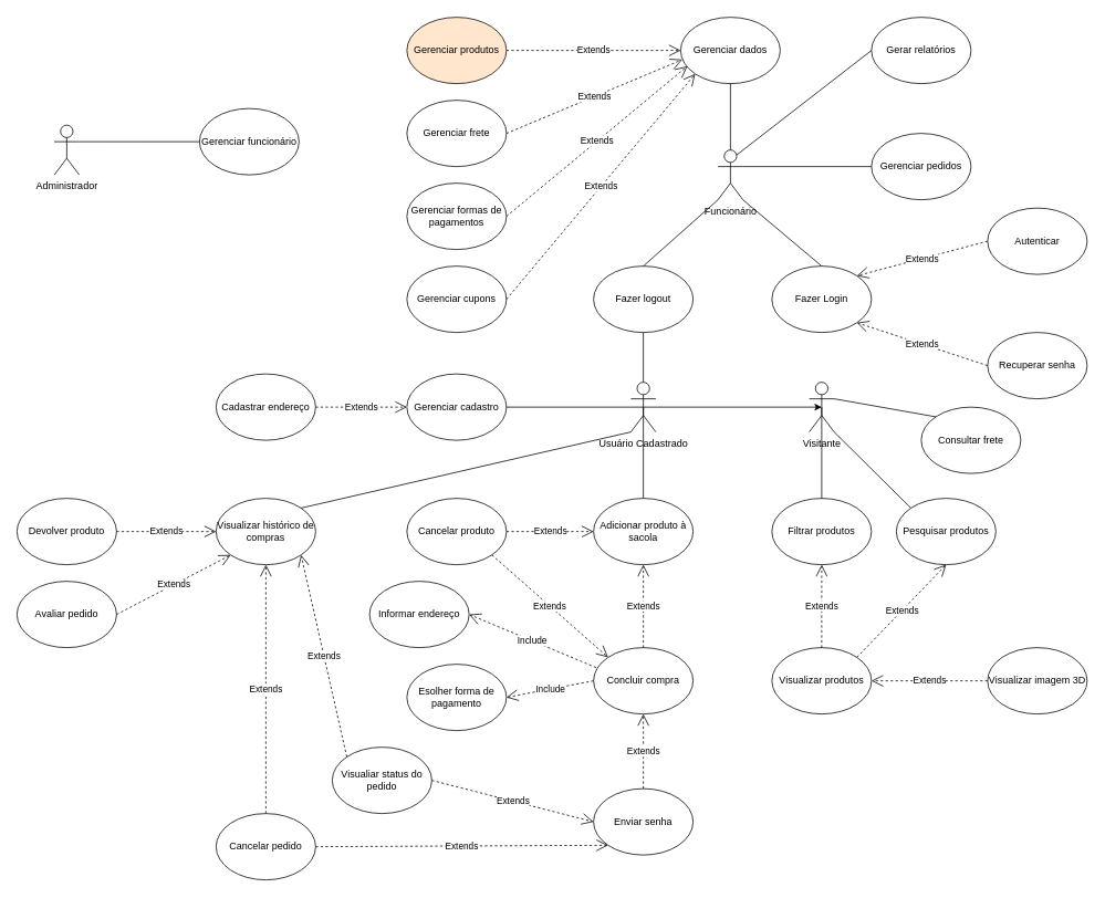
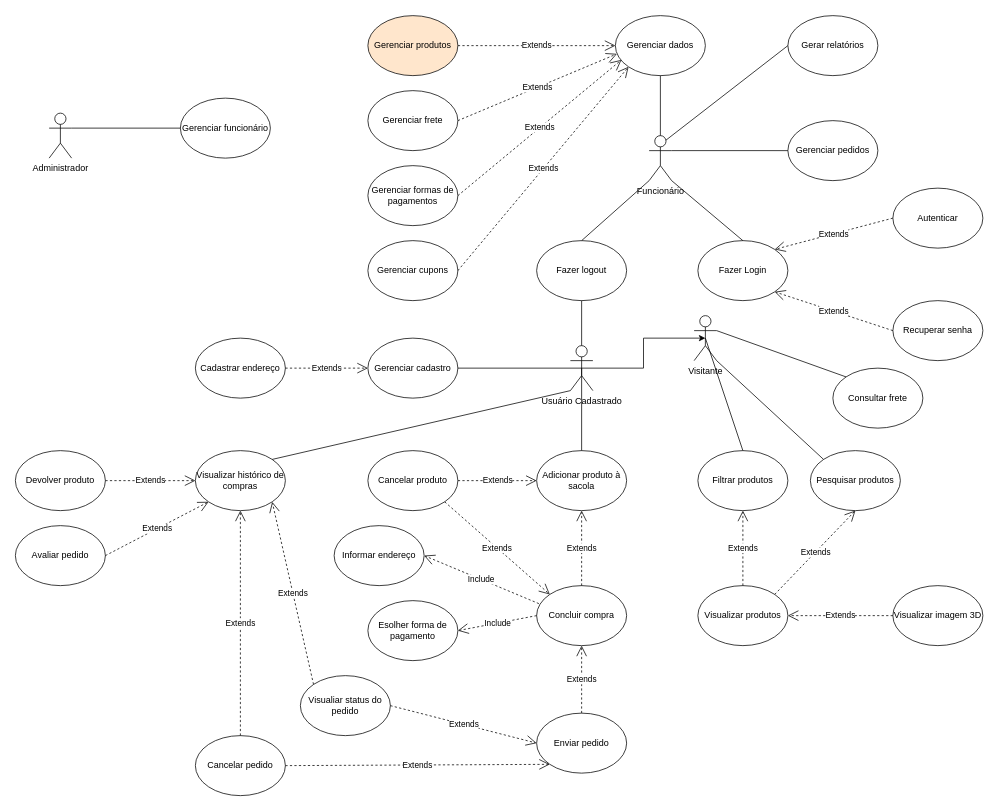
  <mxCell id="0" />
  <mxCell id="1" parent="0" />
  <mxCell id="2" value="Funcionário" style="shape=umlActor;verticalLabelPosition=bottom;verticalAlign=top;html=1;outlineConnect=0;" vertex="1" parent="1"><mxGeometry x="865" y="180" width="30" height="60" as="geometry" /></mxCell>
- <mxCell id="3" value="Visitante&lt;div&gt;&lt;br&gt;&lt;/div&gt;" style="shape=umlActor;verticalLabelPosition=bottom;verticalAlign=top;html=1;outlineConnect=0;" vertex="1" parent="1"><mxGeometry x="975" y="460" width="30" height="60" as="geometry" /></mxCell>
+ <mxCell id="3" value="Visitante&lt;div&gt;&lt;br&gt;&lt;/div&gt;" style="shape=umlActor;verticalLabelPosition=bottom;verticalAlign=top;html=1;outlineConnect=0;" vertex="1" parent="1"><mxGeometry x="925" y="420" width="30" height="60" as="geometry" /></mxCell>
  <mxCell id="4" value="Usuário Cadastrado" style="shape=umlActor;verticalLabelPosition=bottom;verticalAlign=top;html=1;outlineConnect=0;" vertex="1" parent="1"><mxGeometry x="760" y="460" width="30" height="60" as="geometry" /></mxCell>
  <mxCell id="5" style="edgeStyle=orthogonalEdgeStyle;rounded=0;orthogonalLoop=1;jettySize=auto;html=1;exitX=0.5;exitY=0.5;exitDx=0;exitDy=0;exitPerimeter=0;entryX=0.5;entryY=0.5;entryDx=0;entryDy=0;entryPerimeter=0;" edge="1" parent="1" source="4" target="3"><mxGeometry relative="1" as="geometry" /></mxCell>
  <mxCell id="6" value="Fazer Login" style="ellipse;whiteSpace=wrap;html=1;" vertex="1" parent="1"><mxGeometry x="930" y="320" width="120" height="80" as="geometry" /></mxCell>
  <mxCell id="7" value="Autenticar" style="ellipse;whiteSpace=wrap;html=1;" vertex="1" parent="1"><mxGeometry x="1190" y="250" width="120" height="80" as="geometry" /></mxCell>
  <mxCell id="8" value="Recuperar senha" style="ellipse;whiteSpace=wrap;html=1;" vertex="1" parent="1"><mxGeometry x="1190" y="400" width="120" height="80" as="geometry" /></mxCell>
  <mxCell id="9" value="Fazer logout" style="ellipse;whiteSpace=wrap;html=1;" vertex="1" parent="1"><mxGeometry x="715" y="320" width="120" height="80" as="geometry" /></mxCell>
  <mxCell id="10" value="Gerenciar dados" style="ellipse;whiteSpace=wrap;html=1;" vertex="1" parent="1"><mxGeometry x="820" y="20" width="120" height="80" as="geometry" /></mxCell>
  <mxCell id="11" value="Gerenciar produtos" style="ellipse;whiteSpace=wrap;html=1;fillColor=#ffe6cc;" vertex="1" parent="1"><mxGeometry x="490" y="20" width="120" height="80" as="geometry" /></mxCell>
  <mxCell id="12" value="Gerenciar frete" style="ellipse;whiteSpace=wrap;html=1;" vertex="1" parent="1"><mxGeometry x="490" y="120" width="120" height="80" as="geometry" /></mxCell>
  <mxCell id="13" value="Gerenciar formas de pagamentos" style="ellipse;whiteSpace=wrap;html=1;" vertex="1" parent="1"><mxGeometry x="490" y="220" width="120" height="80" as="geometry" /></mxCell>
  <mxCell id="14" value="Gerar relatórios" style="ellipse;whiteSpace=wrap;html=1;" vertex="1" parent="1"><mxGeometry x="1050" y="20" width="120" height="80" as="geometry" /></mxCell>
  <mxCell id="15" value="Gerenciar cupons" style="ellipse;whiteSpace=wrap;html=1;" vertex="1" parent="1"><mxGeometry x="490" y="320" width="120" height="80" as="geometry" /></mxCell>
  <mxCell id="16" value="Gerenciar pedidos" style="ellipse;whiteSpace=wrap;html=1;" vertex="1" parent="1"><mxGeometry x="1050" y="160" width="120" height="80" as="geometry" /></mxCell>
  <mxCell id="17" value="Extends" style="endArrow=open;endSize=12;dashed=1;html=1;rounded=0;exitX=0;exitY=0.5;exitDx=0;exitDy=0;entryX=1;entryY=1;entryDx=0;entryDy=0;" edge="1" parent="1" source="8" target="6"><mxGeometry width="160" relative="1" as="geometry"><mxPoint x="870" y="380" as="sourcePoint" /><mxPoint x="1030" y="380" as="targetPoint" /></mxGeometry></mxCell>
  <mxCell id="18" value="Extends" style="endArrow=open;endSize=12;dashed=1;html=1;rounded=0;exitX=0;exitY=0.5;exitDx=0;exitDy=0;entryX=1;entryY=0;entryDx=0;entryDy=0;" edge="1" parent="1" source="7" target="6"><mxGeometry width="160" relative="1" as="geometry"><mxPoint x="1200" y="372" as="sourcePoint" /><mxPoint x="1050" y="320" as="targetPoint" /></mxGeometry></mxCell>
  <mxCell id="19" value="" style="endArrow=none;html=1;rounded=0;exitX=1;exitY=1;exitDx=0;exitDy=0;exitPerimeter=0;entryX=0.5;entryY=0;entryDx=0;entryDy=0;" edge="1" parent="1" source="2" target="6"><mxGeometry width="50" height="50" relative="1" as="geometry"><mxPoint x="920" y="410" as="sourcePoint" /><mxPoint x="970" y="360" as="targetPoint" /></mxGeometry></mxCell>
  <mxCell id="20" value="" style="endArrow=none;html=1;rounded=0;entryX=0;entryY=1;entryDx=0;entryDy=0;entryPerimeter=0;exitX=0.5;exitY=0;exitDx=0;exitDy=0;" edge="1" parent="1" source="9" target="2"><mxGeometry width="50" height="50" relative="1" as="geometry"><mxPoint x="920" y="410" as="sourcePoint" /><mxPoint x="970" y="360" as="targetPoint" /></mxGeometry></mxCell>
  <mxCell id="21" value="" style="endArrow=none;html=1;rounded=0;exitX=0.5;exitY=0;exitDx=0;exitDy=0;exitPerimeter=0;entryX=0.5;entryY=1;entryDx=0;entryDy=0;" edge="1" parent="1" source="4" target="9"><mxGeometry width="50" height="50" relative="1" as="geometry"><mxPoint x="920" y="410" as="sourcePoint" /><mxPoint x="970" y="360" as="targetPoint" /></mxGeometry></mxCell>
  <mxCell id="22" value="" style="endArrow=none;html=1;rounded=0;entryX=0.5;entryY=1;entryDx=0;entryDy=0;exitX=0.5;exitY=0;exitDx=0;exitDy=0;exitPerimeter=0;" edge="1" parent="1" source="2" target="10"><mxGeometry width="50" height="50" relative="1" as="geometry"><mxPoint x="835" y="160" as="sourcePoint" /><mxPoint x="885" y="110" as="targetPoint" /></mxGeometry></mxCell>
  <mxCell id="23" value="" style="endArrow=none;html=1;rounded=0;entryX=0;entryY=0.5;entryDx=0;entryDy=0;exitX=0.75;exitY=0.1;exitDx=0;exitDy=0;exitPerimeter=0;" edge="1" parent="1" source="2" target="14"><mxGeometry width="50" height="50" relative="1" as="geometry"><mxPoint x="920" y="310" as="sourcePoint" /><mxPoint x="970" y="260" as="targetPoint" /></mxGeometry></mxCell>
  <mxCell id="24" value="" style="endArrow=none;html=1;rounded=0;entryX=0;entryY=0.5;entryDx=0;entryDy=0;exitX=1;exitY=0.333;exitDx=0;exitDy=0;exitPerimeter=0;" edge="1" parent="1" source="2" target="16"><mxGeometry width="50" height="50" relative="1" as="geometry"><mxPoint x="920" y="310" as="sourcePoint" /><mxPoint x="970" y="260" as="targetPoint" /></mxGeometry></mxCell>
  <mxCell id="25" value="Extends" style="endArrow=open;endSize=12;dashed=1;html=1;rounded=0;exitX=1;exitY=0.5;exitDx=0;exitDy=0;entryX=0.017;entryY=0.638;entryDx=0;entryDy=0;entryPerimeter=0;" edge="1" parent="1" source="12" target="10"><mxGeometry width="160" relative="1" as="geometry"><mxPoint x="768" y="90" as="sourcePoint" /><mxPoint x="610" y="132" as="targetPoint" /></mxGeometry></mxCell>
  <mxCell id="26" value="Extends" style="endArrow=open;endSize=12;dashed=1;html=1;rounded=0;exitX=1;exitY=0.5;exitDx=0;exitDy=0;entryX=0;entryY=0.5;entryDx=0;entryDy=0;" edge="1" parent="1" source="11" target="10"><mxGeometry width="160" relative="1" as="geometry"><mxPoint x="748" y="70" as="sourcePoint" /><mxPoint x="590" y="112" as="targetPoint" /></mxGeometry></mxCell>
  <mxCell id="27" value="Extends" style="endArrow=open;endSize=12;dashed=1;html=1;rounded=0;exitX=1;exitY=0.5;exitDx=0;exitDy=0;entryX=0.067;entryY=0.738;entryDx=0;entryDy=0;entryPerimeter=0;" edge="1" parent="1" source="13" target="10"><mxGeometry width="160" relative="1" as="geometry"><mxPoint x="778" y="120" as="sourcePoint" /><mxPoint x="620" y="162" as="targetPoint" /></mxGeometry></mxCell>
  <mxCell id="28" value="Extends" style="endArrow=open;endSize=12;dashed=1;html=1;rounded=0;exitX=1;exitY=0.5;exitDx=0;exitDy=0;entryX=0;entryY=1;entryDx=0;entryDy=0;" edge="1" parent="1" source="15" target="10"><mxGeometry width="160" relative="1" as="geometry"><mxPoint x="828" y="158" as="sourcePoint" /><mxPoint x="670" y="200" as="targetPoint" /></mxGeometry></mxCell>
  <mxCell id="29" value="Cadastrar endereço" style="ellipse;whiteSpace=wrap;html=1;" vertex="1" parent="1"><mxGeometry x="260" y="450" width="120" height="80" as="geometry" /></mxCell>
  <mxCell id="30" value="Filtrar produtos" style="ellipse;whiteSpace=wrap;html=1;" vertex="1" parent="1"><mxGeometry x="930" y="600" width="120" height="80" as="geometry" /></mxCell>
  <mxCell id="31" value="Gerenciar cadastro" style="ellipse;whiteSpace=wrap;html=1;" vertex="1" parent="1"><mxGeometry x="490" y="450" width="120" height="80" as="geometry" /></mxCell>
  <mxCell id="32" value="Pesquisar produtos" style="ellipse;whiteSpace=wrap;html=1;" vertex="1" parent="1"><mxGeometry x="1080" y="600" width="120" height="80" as="geometry" /></mxCell>
  <mxCell id="33" value="Visualizar produtos" style="ellipse;whiteSpace=wrap;html=1;" vertex="1" parent="1"><mxGeometry x="930" y="780" width="120" height="80" as="geometry" /></mxCell>
  <mxCell id="34" value="Adicionar produto à sacola" style="ellipse;whiteSpace=wrap;html=1;" vertex="1" parent="1"><mxGeometry x="715" y="600" width="120" height="80" as="geometry" /></mxCell>
  <mxCell id="35" value="Cancelar produto" style="ellipse;whiteSpace=wrap;html=1;" vertex="1" parent="1"><mxGeometry x="490" y="600" width="120" height="80" as="geometry" /></mxCell>
  <mxCell id="36" value="Concluir compra" style="ellipse;whiteSpace=wrap;html=1;" vertex="1" parent="1"><mxGeometry x="715" y="780" width="120" height="80" as="geometry" /></mxCell>
  <mxCell id="37" value="Informar endereço" style="ellipse;whiteSpace=wrap;html=1;" vertex="1" parent="1"><mxGeometry x="445" y="700" width="120" height="80" as="geometry" /></mxCell>
  <mxCell id="38" value="Esolher forma de pagamento" style="ellipse;whiteSpace=wrap;html=1;" vertex="1" parent="1"><mxGeometry x="490" y="800" width="120" height="80" as="geometry" /></mxCell>
- <mxCell id="39" value="Enviar senha" style="ellipse;whiteSpace=wrap;html=1;" vertex="1" parent="1"><mxGeometry x="715" y="950" width="120" height="80" as="geometry" /></mxCell>
+ <mxCell id="39" value="Enviar pedido" style="ellipse;whiteSpace=wrap;html=1;" vertex="1" parent="1"><mxGeometry x="715" y="950" width="120" height="80" as="geometry" /></mxCell>
  <mxCell id="40" value="Visualiar status do pedido" style="ellipse;whiteSpace=wrap;html=1;" vertex="1" parent="1"><mxGeometry x="400" y="900" width="120" height="80" as="geometry" /></mxCell>
  <mxCell id="41" value="Cancelar pedido" style="ellipse;whiteSpace=wrap;html=1;" vertex="1" parent="1"><mxGeometry x="260" y="980" width="120" height="80" as="geometry" /></mxCell>
  <mxCell id="42" value="Avaliar pedido" style="ellipse;whiteSpace=wrap;html=1;" vertex="1" parent="1"><mxGeometry x="20" y="700" width="120" height="80" as="geometry" /></mxCell>
  <mxCell id="43" value="Consultar frete" style="ellipse;whiteSpace=wrap;html=1;" vertex="1" parent="1"><mxGeometry x="1110" y="490" width="120" height="80" as="geometry" /></mxCell>
  <mxCell id="44" value="Visualizar histórico de compras" style="ellipse;whiteSpace=wrap;html=1;" vertex="1" parent="1"><mxGeometry x="260" y="600" width="120" height="80" as="geometry" /></mxCell>
  <mxCell id="45" value="Devolver produto" style="ellipse;whiteSpace=wrap;html=1;" vertex="1" parent="1"><mxGeometry x="20" y="600" width="120" height="80" as="geometry" /></mxCell>
  <mxCell id="46" value="Visualizar imagem 3D" style="ellipse;whiteSpace=wrap;html=1;" vertex="1" parent="1"><mxGeometry x="1190" y="780" width="120" height="80" as="geometry" /></mxCell>
  <mxCell id="47" value="" style="endArrow=none;html=1;rounded=0;entryX=0;entryY=0;entryDx=0;entryDy=0;exitX=1;exitY=0.333;exitDx=0;exitDy=0;exitPerimeter=0;" edge="1" parent="1" source="3" target="43"><mxGeometry width="50" height="50" relative="1" as="geometry"><mxPoint x="850" y="560" as="sourcePoint" /><mxPoint x="900" y="510" as="targetPoint" /></mxGeometry></mxCell>
  <mxCell id="48" value="" style="endArrow=none;html=1;rounded=0;entryX=1;entryY=1;entryDx=0;entryDy=0;entryPerimeter=0;exitX=0;exitY=0;exitDx=0;exitDy=0;" edge="1" parent="1" source="32" target="3"><mxGeometry width="50" height="50" relative="1" as="geometry"><mxPoint x="850" y="560" as="sourcePoint" /><mxPoint x="900" y="510" as="targetPoint" /></mxGeometry></mxCell>
  <mxCell id="49" value="" style="endArrow=none;html=1;rounded=0;entryX=0.5;entryY=0.5;entryDx=0;entryDy=0;entryPerimeter=0;exitX=0.5;exitY=0;exitDx=0;exitDy=0;" edge="1" parent="1" source="30" target="3"><mxGeometry width="50" height="50" relative="1" as="geometry"><mxPoint x="930" y="610" as="sourcePoint" /><mxPoint x="980" y="560" as="targetPoint" /></mxGeometry></mxCell>
  <mxCell id="50" value="Extends" style="endArrow=open;endSize=12;dashed=1;html=1;rounded=0;exitX=1;exitY=0;exitDx=0;exitDy=0;entryX=0.5;entryY=1;entryDx=0;entryDy=0;" edge="1" parent="1" source="33" target="32"><mxGeometry width="160" relative="1" as="geometry"><mxPoint x="1358" y="732" as="sourcePoint" /><mxPoint x="1200" y="680" as="targetPoint" /></mxGeometry></mxCell>
  <mxCell id="51" value="Extends" style="endArrow=open;endSize=12;dashed=1;html=1;rounded=0;exitX=0.5;exitY=0;exitDx=0;exitDy=0;entryX=0.5;entryY=1;entryDx=0;entryDy=0;" edge="1" parent="1" source="33" target="30"><mxGeometry width="160" relative="1" as="geometry"><mxPoint x="1118" y="782" as="sourcePoint" /><mxPoint x="960" y="730" as="targetPoint" /></mxGeometry></mxCell>
  <mxCell id="52" value="Extends" style="endArrow=open;endSize=12;dashed=1;html=1;rounded=0;exitX=0;exitY=0.5;exitDx=0;exitDy=0;entryX=1;entryY=0.5;entryDx=0;entryDy=0;" edge="1" parent="1" source="46" target="33"><mxGeometry width="160" relative="1" as="geometry"><mxPoint x="1178" y="832" as="sourcePoint" /><mxPoint x="1020" y="780" as="targetPoint" /></mxGeometry></mxCell>
  <mxCell id="53" value="" style="endArrow=none;html=1;rounded=0;entryX=0.5;entryY=0.5;entryDx=0;entryDy=0;entryPerimeter=0;exitX=0.5;exitY=0;exitDx=0;exitDy=0;" edge="1" parent="1" source="34" target="4"><mxGeometry width="50" height="50" relative="1" as="geometry"><mxPoint x="850" y="760" as="sourcePoint" /><mxPoint x="900" y="710" as="targetPoint" /></mxGeometry></mxCell>
  <mxCell id="54" value="Extends" style="endArrow=open;endSize=12;dashed=1;html=1;rounded=0;exitX=1;exitY=0.5;exitDx=0;exitDy=0;entryX=0;entryY=0.5;entryDx=0;entryDy=0;" edge="1" parent="1" source="35" target="34"><mxGeometry width="160" relative="1" as="geometry"><mxPoint x="730" y="700" as="sourcePoint" /><mxPoint x="590" y="700" as="targetPoint" /></mxGeometry></mxCell>
  <mxCell id="55" value="Extends" style="endArrow=open;endSize=12;dashed=1;html=1;rounded=0;exitX=0.5;exitY=0;exitDx=0;exitDy=0;entryX=0.5;entryY=1;entryDx=0;entryDy=0;" edge="1" parent="1" source="36" target="34"><mxGeometry width="160" relative="1" as="geometry"><mxPoint x="620" y="650" as="sourcePoint" /><mxPoint x="725" y="650" as="targetPoint" /></mxGeometry></mxCell>
  <mxCell id="56" value="" style="endArrow=none;html=1;rounded=0;entryX=0.5;entryY=0.5;entryDx=0;entryDy=0;entryPerimeter=0;exitX=1;exitY=0.5;exitDx=0;exitDy=0;" edge="1" parent="1" source="31" target="4"><mxGeometry width="50" height="50" relative="1" as="geometry"><mxPoint x="850" y="560" as="sourcePoint" /><mxPoint x="900" y="510" as="targetPoint" /></mxGeometry></mxCell>
  <mxCell id="57" value="Extends" style="endArrow=open;endSize=12;dashed=1;html=1;rounded=0;entryX=0;entryY=0.5;entryDx=0;entryDy=0;exitX=1;exitY=0.5;exitDx=0;exitDy=0;" edge="1" parent="1" source="29" target="31"><mxGeometry width="160" relative="1" as="geometry"><mxPoint x="400" y="530" as="sourcePoint" /><mxPoint x="485" y="489" as="targetPoint" /></mxGeometry></mxCell>
  <mxCell id="58" value="Extends" style="endArrow=open;endSize=12;dashed=1;html=1;rounded=0;exitX=0.5;exitY=0;exitDx=0;exitDy=0;entryX=0.5;entryY=1;entryDx=0;entryDy=0;" edge="1" parent="1" source="39" target="36"><mxGeometry width="160" relative="1" as="geometry"><mxPoint x="860" y="960" as="sourcePoint" /><mxPoint x="860" y="860" as="targetPoint" /></mxGeometry></mxCell>
  <mxCell id="59" value="Extends" style="endArrow=open;endSize=12;dashed=1;html=1;rounded=0;exitX=1;exitY=1;exitDx=0;exitDy=0;entryX=0;entryY=0;entryDx=0;entryDy=0;" edge="1" parent="1" source="35" target="36"><mxGeometry width="160" relative="1" as="geometry"><mxPoint x="620" y="650" as="sourcePoint" /><mxPoint x="725" y="650" as="targetPoint" /></mxGeometry></mxCell>
  <mxCell id="60" value="Include" style="endArrow=open;endSize=12;dashed=1;html=1;rounded=0;exitX=0.025;exitY=0.3;exitDx=0;exitDy=0;entryX=1;entryY=0.5;entryDx=0;entryDy=0;exitPerimeter=0;" edge="1" parent="1" source="36" target="37"><mxGeometry width="160" relative="1" as="geometry"><mxPoint x="840" y="874" as="sourcePoint" /><mxPoint x="951" y="940" as="targetPoint" /></mxGeometry></mxCell>
  <mxCell id="61" value="Include" style="endArrow=open;endSize=12;dashed=1;html=1;rounded=0;entryX=1;entryY=0.5;entryDx=0;entryDy=0;exitX=0;exitY=0.5;exitDx=0;exitDy=0;" edge="1" parent="1" source="36" target="38"><mxGeometry width="160" relative="1" as="geometry"><mxPoint x="670" y="880" as="sourcePoint" /><mxPoint x="715" y="920" as="targetPoint" /></mxGeometry></mxCell>
  <mxCell id="62" value="" style="endArrow=none;html=1;rounded=0;entryX=0;entryY=1;entryDx=0;entryDy=0;entryPerimeter=0;exitX=1;exitY=0;exitDx=0;exitDy=0;" edge="1" parent="1" source="44" target="4"><mxGeometry width="50" height="50" relative="1" as="geometry"><mxPoint x="440" y="600" as="sourcePoint" /><mxPoint x="490" y="550" as="targetPoint" /></mxGeometry></mxCell>
  <mxCell id="63" value="Extends" style="endArrow=open;endSize=12;dashed=1;html=1;rounded=0;exitX=0.5;exitY=0;exitDx=0;exitDy=0;entryX=0.5;entryY=1;entryDx=0;entryDy=0;" edge="1" parent="1" source="41" target="44"><mxGeometry width="160" relative="1" as="geometry"><mxPoint x="100" y="826" as="sourcePoint" /><mxPoint x="241" y="950" as="targetPoint" /></mxGeometry></mxCell>
  <mxCell id="64" value="Extends" style="endArrow=open;endSize=12;dashed=1;html=1;rounded=0;exitX=1;exitY=0.5;exitDx=0;exitDy=0;entryX=0;entryY=1;entryDx=0;entryDy=0;" edge="1" parent="1" source="41" target="39"><mxGeometry width="160" relative="1" as="geometry"><mxPoint x="380" y="1050" as="sourcePoint" /><mxPoint x="631" y="1112" as="targetPoint" /></mxGeometry></mxCell>
  <mxCell id="65" value="Extends" style="endArrow=open;endSize=12;dashed=1;html=1;rounded=0;exitX=1;exitY=0.5;exitDx=0;exitDy=0;entryX=0;entryY=0.5;entryDx=0;entryDy=0;" edge="1" parent="1" source="45" target="44"><mxGeometry width="160" relative="1" as="geometry"><mxPoint x="210" y="980" as="sourcePoint" /><mxPoint x="210" y="680" as="targetPoint" /></mxGeometry></mxCell>
  <mxCell id="66" value="Extends" style="endArrow=open;endSize=12;dashed=1;html=1;rounded=0;exitX=1;exitY=0.5;exitDx=0;exitDy=0;entryX=0;entryY=0.5;entryDx=0;entryDy=0;" edge="1" parent="1" source="40" target="39"><mxGeometry width="160" relative="1" as="geometry"><mxPoint x="390" y="1030" as="sourcePoint" /><mxPoint x="743" y="1028" as="targetPoint" /></mxGeometry></mxCell>
  <mxCell id="67" value="Extends" style="endArrow=open;endSize=12;dashed=1;html=1;rounded=0;exitX=0;exitY=0;exitDx=0;exitDy=0;entryX=1;entryY=1;entryDx=0;entryDy=0;" edge="1" parent="1" source="40" target="44"><mxGeometry width="160" relative="1" as="geometry"><mxPoint x="390" y="1030" as="sourcePoint" /><mxPoint x="743" y="1028" as="targetPoint" /></mxGeometry></mxCell>
  <mxCell id="68" value="Extends" style="endArrow=open;endSize=12;dashed=1;html=1;rounded=0;exitX=1;exitY=0.5;exitDx=0;exitDy=0;entryX=0;entryY=1;entryDx=0;entryDy=0;" edge="1" parent="1" source="42" target="44"><mxGeometry width="160" relative="1" as="geometry"><mxPoint x="150" y="650" as="sourcePoint" /><mxPoint x="270" y="650" as="targetPoint" /></mxGeometry></mxCell>
  <mxCell id="69" value="Administrador" style="shape=umlActor;verticalLabelPosition=bottom;verticalAlign=top;html=1;outlineConnect=0;" vertex="1" parent="1"><mxGeometry x="65" y="150" width="30" height="60" as="geometry" /></mxCell>
  <mxCell id="70" value="Gerenciar funcionário" style="ellipse;whiteSpace=wrap;html=1;" vertex="1" parent="1"><mxGeometry x="240" y="130" width="120" height="80" as="geometry" /></mxCell>
  <mxCell id="71" value="" style="endArrow=none;html=1;rounded=0;exitX=1;exitY=0.333;exitDx=0;exitDy=0;exitPerimeter=0;entryX=0;entryY=0.5;entryDx=0;entryDy=0;" edge="1" parent="1" source="69" target="70"><mxGeometry width="50" height="50" relative="1" as="geometry"><mxPoint x="130" y="195" as="sourcePoint" /><mxPoint x="180" y="145" as="targetPoint" /></mxGeometry></mxCell>
